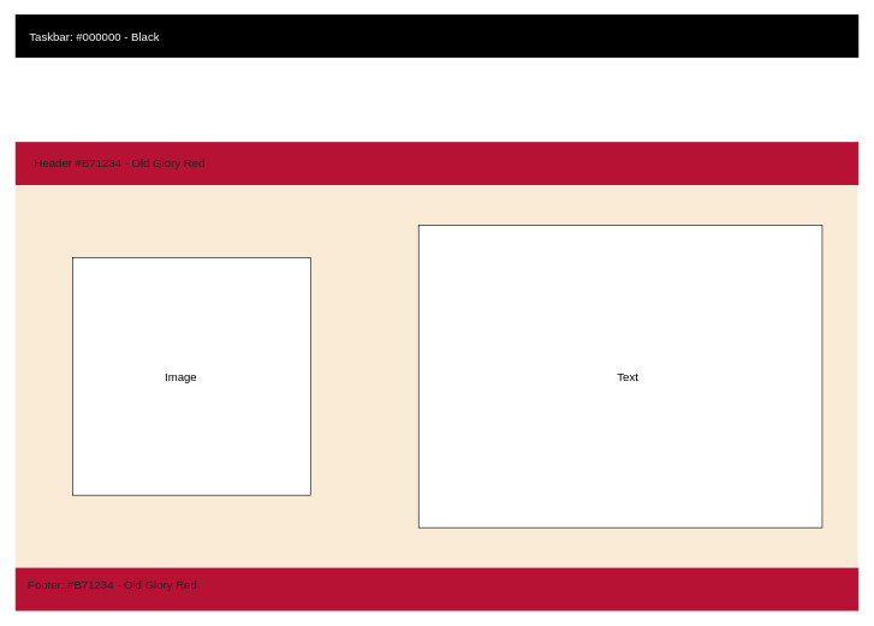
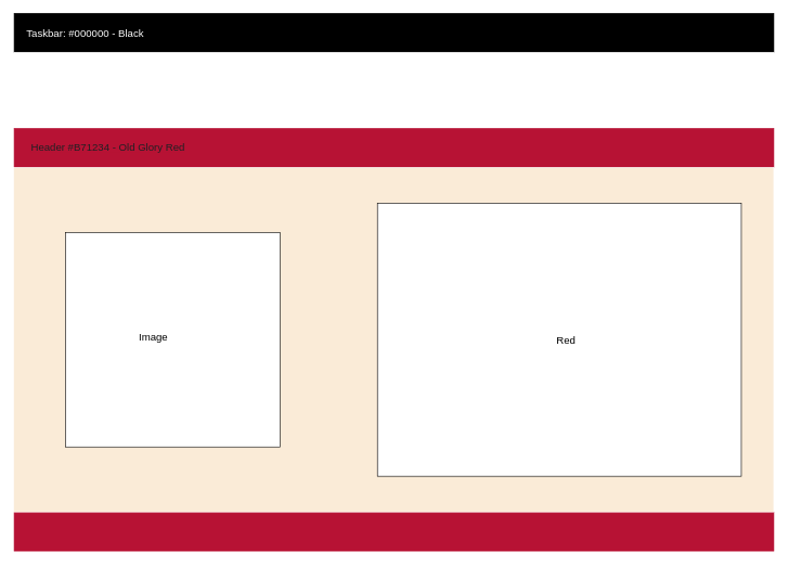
  <mxCell id="0" />
  <mxCell id="1" parent="0" />
  <mxCell id="2" value="" style="rounded=0;whiteSpace=wrap;html=1;strokeColor=#B71234;fillColor=#B71234;" parent="1" vertex="1"><mxGeometry x="21" y="787" width="1169" height="60" as="geometry" /></mxCell>
  <mxCell id="3" value="" style="rounded=0;whiteSpace=wrap;html=1;strokeColor=#000000;fillColor=#000000;" parent="1" vertex="1"><mxGeometry x="21" y="20" width="1169" height="60" as="geometry" /></mxCell>
  <mxCell id="4" value="" style="rounded=0;whiteSpace=wrap;html=1;strokeColor=#FFFFFF;fillColor=#FFFFFF;" parent="1" vertex="1"><mxGeometry x="21" y="80" width="1169" height="117" as="geometry" /></mxCell>
  <mxCell id="5" value="" style="rounded=0;whiteSpace=wrap;html=1;strokeColor=#B71234;fillColor=#B71234;" parent="1" vertex="1"><mxGeometry x="21" y="197" width="1169" height="60" as="geometry" /></mxCell>
  <mxCell id="6" value="" style="rounded=0;whiteSpace=wrap;html=1;strokeColor=#FFFFFF;fillColor=#faebd7;" parent="1" vertex="1"><mxGeometry x="20" y="257" width="1170" height="530" as="geometry" /></mxCell>
  <mxCell id="7" value="" style="whiteSpace=wrap;html=1;aspect=fixed;" vertex="1" parent="1"><mxGeometry x="100" y="357" width="330" height="330" as="geometry" /></mxCell>
  <mxCell id="8" value="" style="rounded=0;whiteSpace=wrap;html=1;" vertex="1" parent="1"><mxGeometry x="580" y="312" width="560" height="420" as="geometry" /></mxCell>
- <mxCell id="9" value="&lt;font style=&quot;font-size: 16px;&quot;&gt;Image&lt;/font&gt;" style="text;html=1;align=center;verticalAlign=middle;resizable=0;points=[];autosize=1;strokeColor=none;fillColor=none;" vertex="1" parent="1"><mxGeometry x="220" y="512" width="60" height="20" as="geometry" /></mxCell>
- <mxCell id="10" value="&lt;font style=&quot;font-size: 16px;&quot;&gt;Text&lt;/font&gt;" style="text;html=1;align=center;verticalAlign=middle;resizable=0;points=[];autosize=1;strokeColor=none;fillColor=none;" vertex="1" parent="1"><mxGeometry x="850" y="512" width="40" height="20" as="geometry" /></mxCell>
+ <mxCell id="9" value="&lt;font style=&quot;font-size: 16px;&quot;&gt;Image&lt;/font&gt;" style="text;html=1;align=center;verticalAlign=middle;resizable=0;points=[];autosize=1;strokeColor=none;fillColor=none;" vertex="1" parent="1"><mxGeometry x="205" y="507" width="60" height="20" as="geometry" /></mxCell>
+ <mxCell id="10" value="&lt;font style=&quot;font-size: 16px;&quot;&gt;Red&lt;/font&gt;" style="text;html=1;align=center;verticalAlign=middle;resizable=0;points=[];autosize=1;strokeColor=none;fillColor=none;" vertex="1" parent="1"><mxGeometry x="850" y="512" width="40" height="20" as="geometry" /></mxCell>
  <mxCell id="11" value="&lt;font color=&quot;#ffffff&quot;&gt;Taskbar: #000000 - Black&lt;/font&gt;" style="text;html=1;align=center;verticalAlign=middle;resizable=0;points=[];autosize=1;strokeColor=none;fillColor=none;fontSize=16;fontFamily=Helvetica;" vertex="1" parent="1"><mxGeometry x="30" y="40" width="200" height="20" as="geometry" /></mxCell>
  <mxCell id="12" value="&lt;div style=&quot;clear: none; padding-top: 0px; border-radius: 8px; text-align: left; font-family: arial, sans-serif; color: rgb(32, 33, 36);&quot; lang=&quot;en-NZ&quot; data-md=&quot;25&quot; class=&quot;wDYxhc NFQFxe viOShc LKPcQc&quot;&gt;&lt;div style=&quot;padding: 0px;&quot; data-ved=&quot;2ahUKEwiTg-HWq9H3AhX2T2wGHRLKAtEQtwcoAHoECAUQAA&quot; data-hveid=&quot;CAUQAA&quot; role=&quot;heading&quot; aria-level=&quot;3&quot; class=&quot;HwtpBd gsrt PZPZlf kTOYnf&quot;&gt;&lt;div style=&quot;line-height: 1; margin-bottom: 12px; margin-top: 0px; overflow-wrap: break-word; display: flex;&quot; data-tts-text=&quot;#FFFFFF&quot; data-tts=&quot;answers&quot; class=&quot;Z0LcW AZCkJd d2J77b&quot;&gt;&lt;div style=&quot;&quot;&gt;&lt;span style=&quot;font-size: 16px; background-color: rgb(183, 18, 52);&quot;&gt;Header #B71234 - Old Glory Red&lt;/span&gt;&lt;/div&gt;&lt;/div&gt;&lt;div style=&quot;background-color: rgb(255, 255, 255); font-size: 14px; color: rgb(112, 117, 122);&quot; class=&quot;yxAsKe&quot;&gt;&lt;/div&gt;&lt;/div&gt;&lt;/div&gt;&lt;div style=&quot;clear: none; padding-left: 0px; padding-right: 0px; color: rgb(32, 33, 36); font-family: arial, sans-serif; font-size: 14px; text-align: left; background-color: rgb(255, 255, 255);&quot; lang=&quot;en-NZ&quot; data-md=&quot;135&quot; class=&quot;wDYxhc&quot;&gt;&lt;div data-hveid=&quot;CAoQAA&quot; class=&quot;Crs1tb&quot;&gt;&lt;/div&gt;&lt;/div&gt;" style="text;html=1;align=center;verticalAlign=middle;resizable=0;points=[];autosize=1;strokeColor=none;fillColor=none;" vertex="1" parent="1"><mxGeometry x="40" y="217" width="250" height="30" as="geometry" /></mxCell>
- <mxCell id="13" value="&lt;div style=&quot;clear: none; padding-top: 0px; border-radius: 8px; text-align: left; font-family: arial, sans-serif; color: rgb(32, 33, 36);&quot; lang=&quot;en-NZ&quot; data-md=&quot;25&quot; class=&quot;wDYxhc NFQFxe viOShc LKPcQc&quot;&gt;&lt;div style=&quot;padding: 0px;&quot; data-ved=&quot;2ahUKEwiTg-HWq9H3AhX2T2wGHRLKAtEQtwcoAHoECAUQAA&quot; data-hveid=&quot;CAUQAA&quot; role=&quot;heading&quot; aria-level=&quot;3&quot; class=&quot;HwtpBd gsrt PZPZlf kTOYnf&quot;&gt;&lt;div style=&quot;line-height: 1; margin-bottom: 12px; margin-top: 0px; overflow-wrap: break-word; display: flex;&quot; data-tts-text=&quot;#FFFFFF&quot; data-tts=&quot;answers&quot; class=&quot;Z0LcW AZCkJd d2J77b&quot;&gt;&lt;div style=&quot;&quot;&gt;&lt;span style=&quot;font-size: 16px; background-color: rgb(183, 18, 52);&quot;&gt;Footer: #B71234 - Old Glory Red&lt;/span&gt;&lt;/div&gt;&lt;/div&gt;&lt;div style=&quot;background-color: rgb(255, 255, 255); font-size: 14px; color: rgb(112, 117, 122);&quot; class=&quot;yxAsKe&quot;&gt;&lt;/div&gt;&lt;/div&gt;&lt;/div&gt;&lt;div style=&quot;clear: none; padding-left: 0px; padding-right: 0px; color: rgb(32, 33, 36); font-family: arial, sans-serif; font-size: 14px; text-align: left; background-color: rgb(255, 255, 255);&quot; lang=&quot;en-NZ&quot; data-md=&quot;135&quot; class=&quot;wDYxhc&quot;&gt;&lt;div data-hveid=&quot;CAoQAA&quot; class=&quot;Crs1tb&quot;&gt;&lt;/div&gt;&lt;/div&gt;" style="text;html=1;align=center;verticalAlign=middle;resizable=0;points=[];autosize=1;strokeColor=none;fillColor=none;" vertex="1" parent="1"><mxGeometry x="30" y="802" width="250" height="30" as="geometry" /></mxCell>
